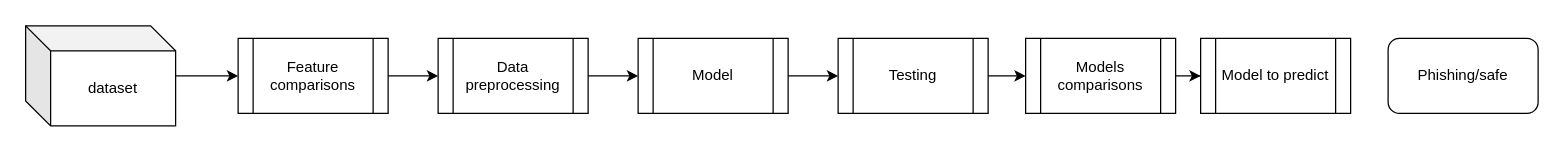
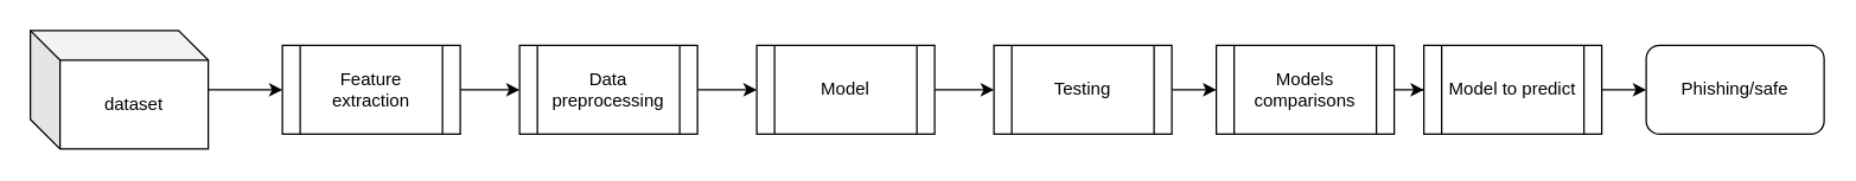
  <mxCell id="0" />
  <mxCell id="1" parent="0" />
  <mxCell id="2" value="" style="edgeStyle=orthogonalEdgeStyle;rounded=0;orthogonalLoop=1;jettySize=auto;html=1;" edge="1" parent="1" source="3" target="5"><mxGeometry relative="1" as="geometry" /></mxCell>
  <mxCell id="3" value="dataset" style="shape=cube;whiteSpace=wrap;html=1;boundedLbl=1;backgroundOutline=1;darkOpacity=0.05;darkOpacity2=0.1;" vertex="1" parent="1"><mxGeometry x="20" y="20" width="120" height="80" as="geometry" /></mxCell>
  <mxCell id="4" value="" style="edgeStyle=orthogonalEdgeStyle;rounded=0;orthogonalLoop=1;jettySize=auto;html=1;" edge="1" parent="1" source="5" target="7"><mxGeometry relative="1" as="geometry" /></mxCell>
- <mxCell id="5" value="Feature comparisons" style="shape=process;whiteSpace=wrap;html=1;backgroundOutline=1;" vertex="1" parent="1"><mxGeometry x="190" y="30" width="120" height="60" as="geometry" /></mxCell>
+ <mxCell id="5" value="Feature extraction" style="shape=process;whiteSpace=wrap;html=1;backgroundOutline=1;" vertex="1" parent="1"><mxGeometry x="190" y="30" width="120" height="60" as="geometry" /></mxCell>
  <mxCell id="6" value="" style="edgeStyle=orthogonalEdgeStyle;rounded=0;orthogonalLoop=1;jettySize=auto;html=1;" edge="1" parent="1" source="7" target="9"><mxGeometry relative="1" as="geometry" /></mxCell>
  <mxCell id="7" value="Data preprocessing" style="shape=process;whiteSpace=wrap;html=1;backgroundOutline=1;" vertex="1" parent="1"><mxGeometry x="350" y="30" width="120" height="60" as="geometry" /></mxCell>
  <mxCell id="8" value="" style="edgeStyle=orthogonalEdgeStyle;rounded=0;orthogonalLoop=1;jettySize=auto;html=1;" edge="1" parent="1" source="9" target="13"><mxGeometry relative="1" as="geometry" /></mxCell>
  <mxCell id="9" value="Model" style="shape=process;whiteSpace=wrap;html=1;backgroundOutline=1;" vertex="1" parent="1"><mxGeometry x="510" y="30" width="120" height="60" as="geometry" /></mxCell>
  <mxCell id="10" style="edgeStyle=orthogonalEdgeStyle;rounded=0;orthogonalLoop=1;jettySize=auto;html=1;exitX=1;exitY=0.5;exitDx=0;exitDy=0;" edge="1" parent="1" source="11" target="15"><mxGeometry relative="1" as="geometry" /></mxCell>
  <mxCell id="11" value="Models comparisons" style="shape=process;whiteSpace=wrap;html=1;backgroundOutline=1;" vertex="1" parent="1"><mxGeometry x="820" y="30" width="120" height="60" as="geometry" /></mxCell>
  <mxCell id="12" style="edgeStyle=orthogonalEdgeStyle;rounded=0;orthogonalLoop=1;jettySize=auto;html=1;exitX=1;exitY=0.5;exitDx=0;exitDy=0;" edge="1" parent="1" source="13" target="11"><mxGeometry relative="1" as="geometry" /></mxCell>
  <mxCell id="13" value="Testing" style="shape=process;whiteSpace=wrap;html=1;backgroundOutline=1;" vertex="1" parent="1"><mxGeometry x="670" y="30" width="120" height="60" as="geometry" /></mxCell>
+ <mxCell id="14" value="" style="edgeStyle=orthogonalEdgeStyle;rounded=0;orthogonalLoop=1;jettySize=auto;html=1;" edge="1" parent="1" source="15" target="16"><mxGeometry relative="1" as="geometry" /></mxCell>
  <mxCell id="15" value="Model to predict" style="shape=process;whiteSpace=wrap;html=1;backgroundOutline=1;" vertex="1" parent="1"><mxGeometry x="960" y="30" width="120" height="60" as="geometry" /></mxCell>
  <mxCell id="16" value="Phishing/safe" style="rounded=1;whiteSpace=wrap;html=1;" vertex="1" parent="1"><mxGeometry x="1110" y="30" width="120" height="60" as="geometry" /></mxCell>
